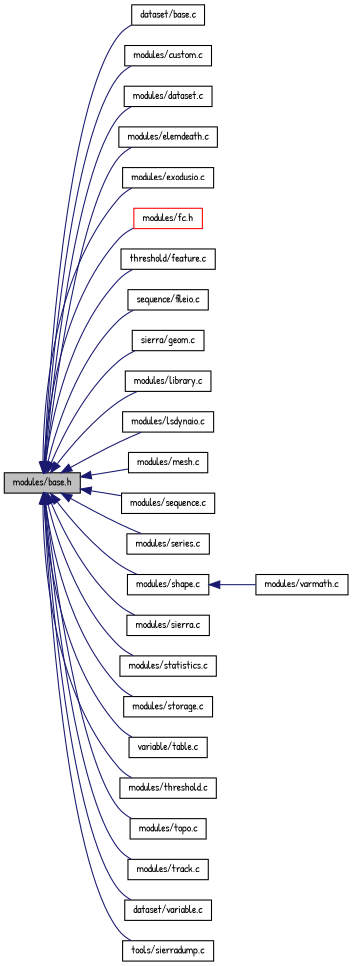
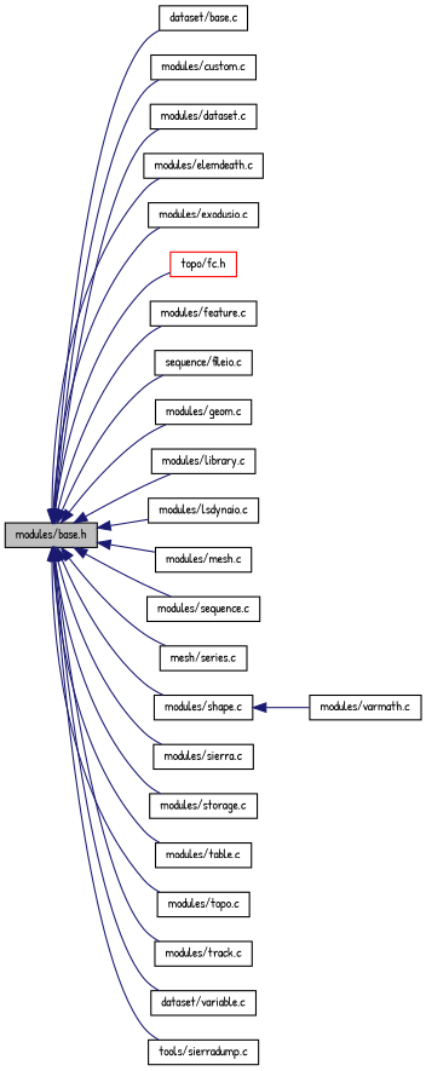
  digraph {
    fontname="Patrick Hand"
    rankdir=LR
    node [color=black fillcolor=white fontname="Patrick Hand" fontsize=10 shape=record style=filled]
    edge [color=midnightblue dir=back fontname="Patrick Hand" fontsize=10 labelfontname="FreeSans.ttf" labelfontsize=10 style=solid]
    n1 [fillcolor=grey75 fontcolor=black height=0.2 label="modules/base.h" width=0.4]
    n2 [height=0.2 label="dataset/base.c" width=0.4]
    n3 [height=0.2 label="modules/custom.c" width=0.4]
    n4 [height=0.2 label="modules/dataset.c" width=0.4]
    n5 [height=0.2 label="modules/elemdeath.c" width=0.4]
    n6 [height=0.2 label="modules/exodusio.c" width=0.4]
-   n7 [color=red height=0.2 label="modules/fc.h" width=0.4]
-   n8 [height=0.2 label="threshold/feature.c" width=0.4]
+   n7 [color=red height=0.2 label="topo/fc.h" width=0.4]
+   n8 [height=0.2 label="modules/feature.c" width=0.4]
    n9 [height=0.2 label="sequence/fileio.c" width=0.4]
-   n10 [height=0.2 label="sierra/geom.c" width=0.4]
+   n10 [height=0.2 label="modules/geom.c" width=0.4]
    n11 [height=0.2 label="modules/library.c" width=0.4]
    n12 [height=0.2 label="modules/lsdynaio.c" width=0.4]
    n13 [height=0.2 label="modules/mesh.c" width=0.4]
    n14 [height=0.2 label="modules/sequence.c" width=0.4]
-   n15 [height=0.2 label="modules/series.c" width=0.4]
+   n15 [height=0.2 label="mesh/series.c" width=0.4]
    n16 [height=0.2 label="modules/shape.c" width=0.4]
    n17 [height=0.2 label="modules/sierra.c" width=0.4]
-   n18 [height=0.2 label="modules/statistics.c" width=0.4]
    n19 [height=0.2 label="modules/storage.c" width=0.4]
-   n20 [height=0.2 label="variable/table.c" width=0.4]
-   n21 [height=0.2 label="modules/threshold.c" width=0.4]
+   n20 [height=0.2 label="modules/table.c" width=0.4]
    n22 [height=0.2 label="modules/topo.c" width=0.4]
    n23 [height=0.2 label="modules/track.c" width=0.4]
    n24 [height=0.2 label="dataset/variable.c" width=0.4]
    n25 [height=0.2 label="tools/sierradump.c" width=0.4]
    n26 [height=0.2 label="modules/varmath.c" width=0.4]
    n1 -> n2
    n1 -> n3
    n1 -> n4
    n1 -> n5
    n1 -> n6
    n1 -> n7
    n1 -> n8
    n1 -> n9
    n1 -> n10
    n1 -> n11
    n1 -> n12
    n1 -> n13
    n1 -> n14
    n1 -> n15
    n1 -> n16
    n1 -> n17
-   n1 -> n18
    n1 -> n19
    n1 -> n20
-   n1 -> n21
    n1 -> n22
    n1 -> n23
    n1 -> n24
    n1 -> n25
    n16 -> n26
  }
